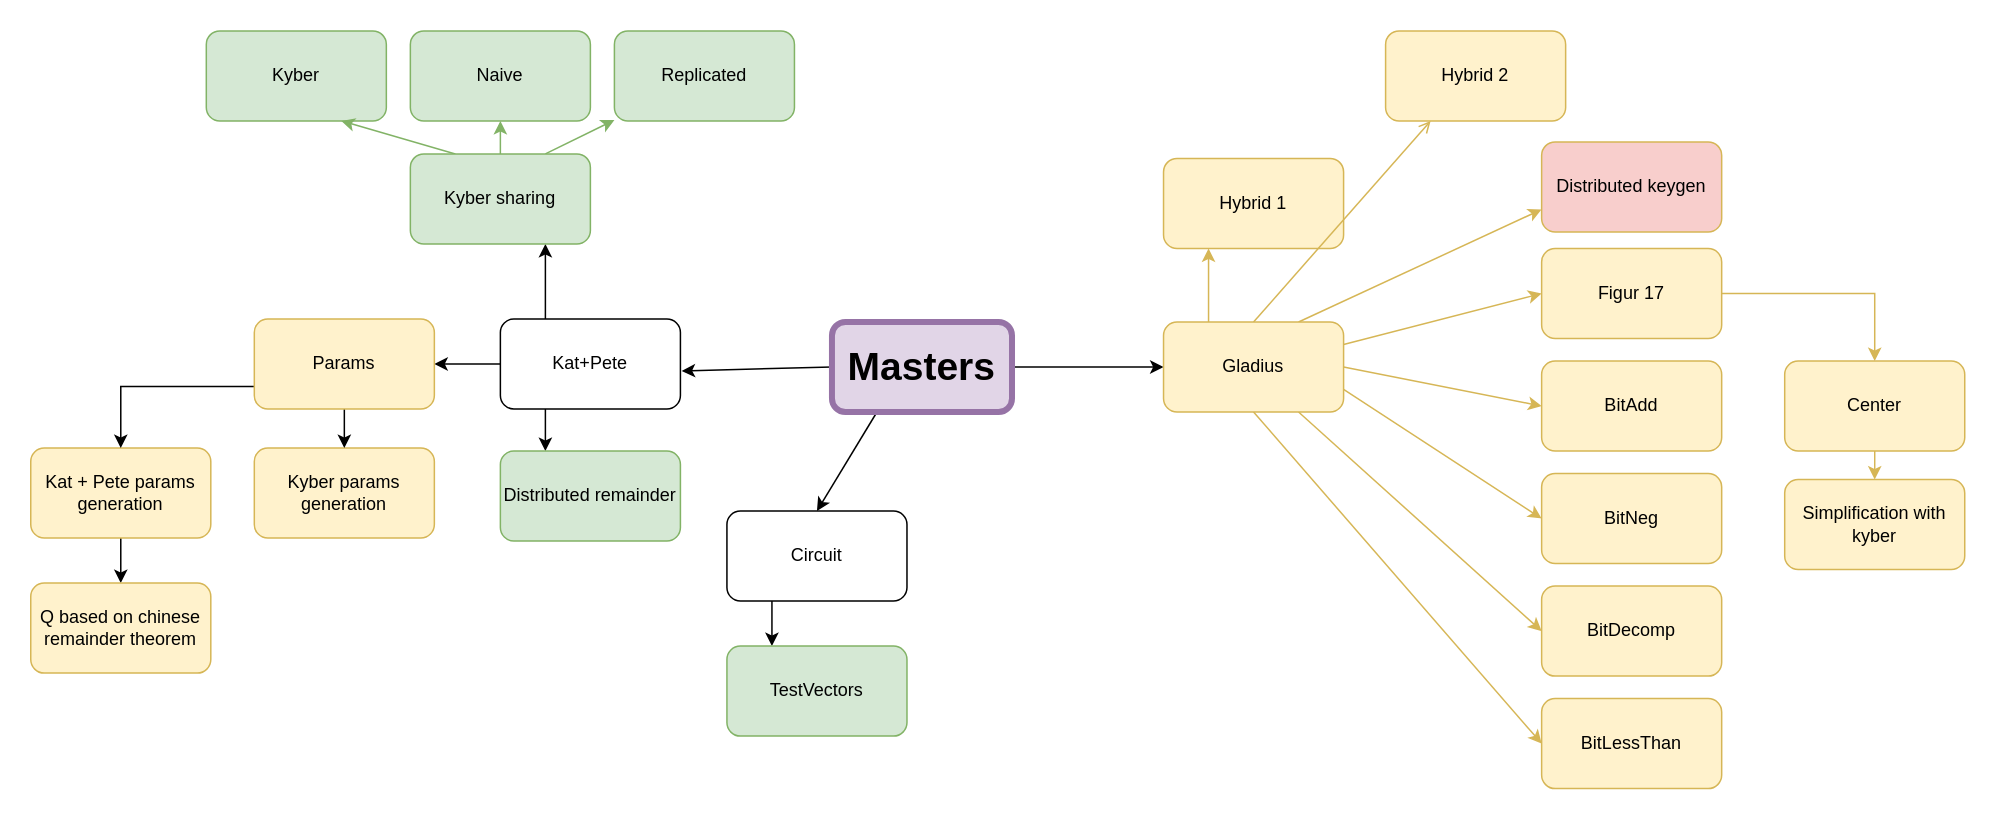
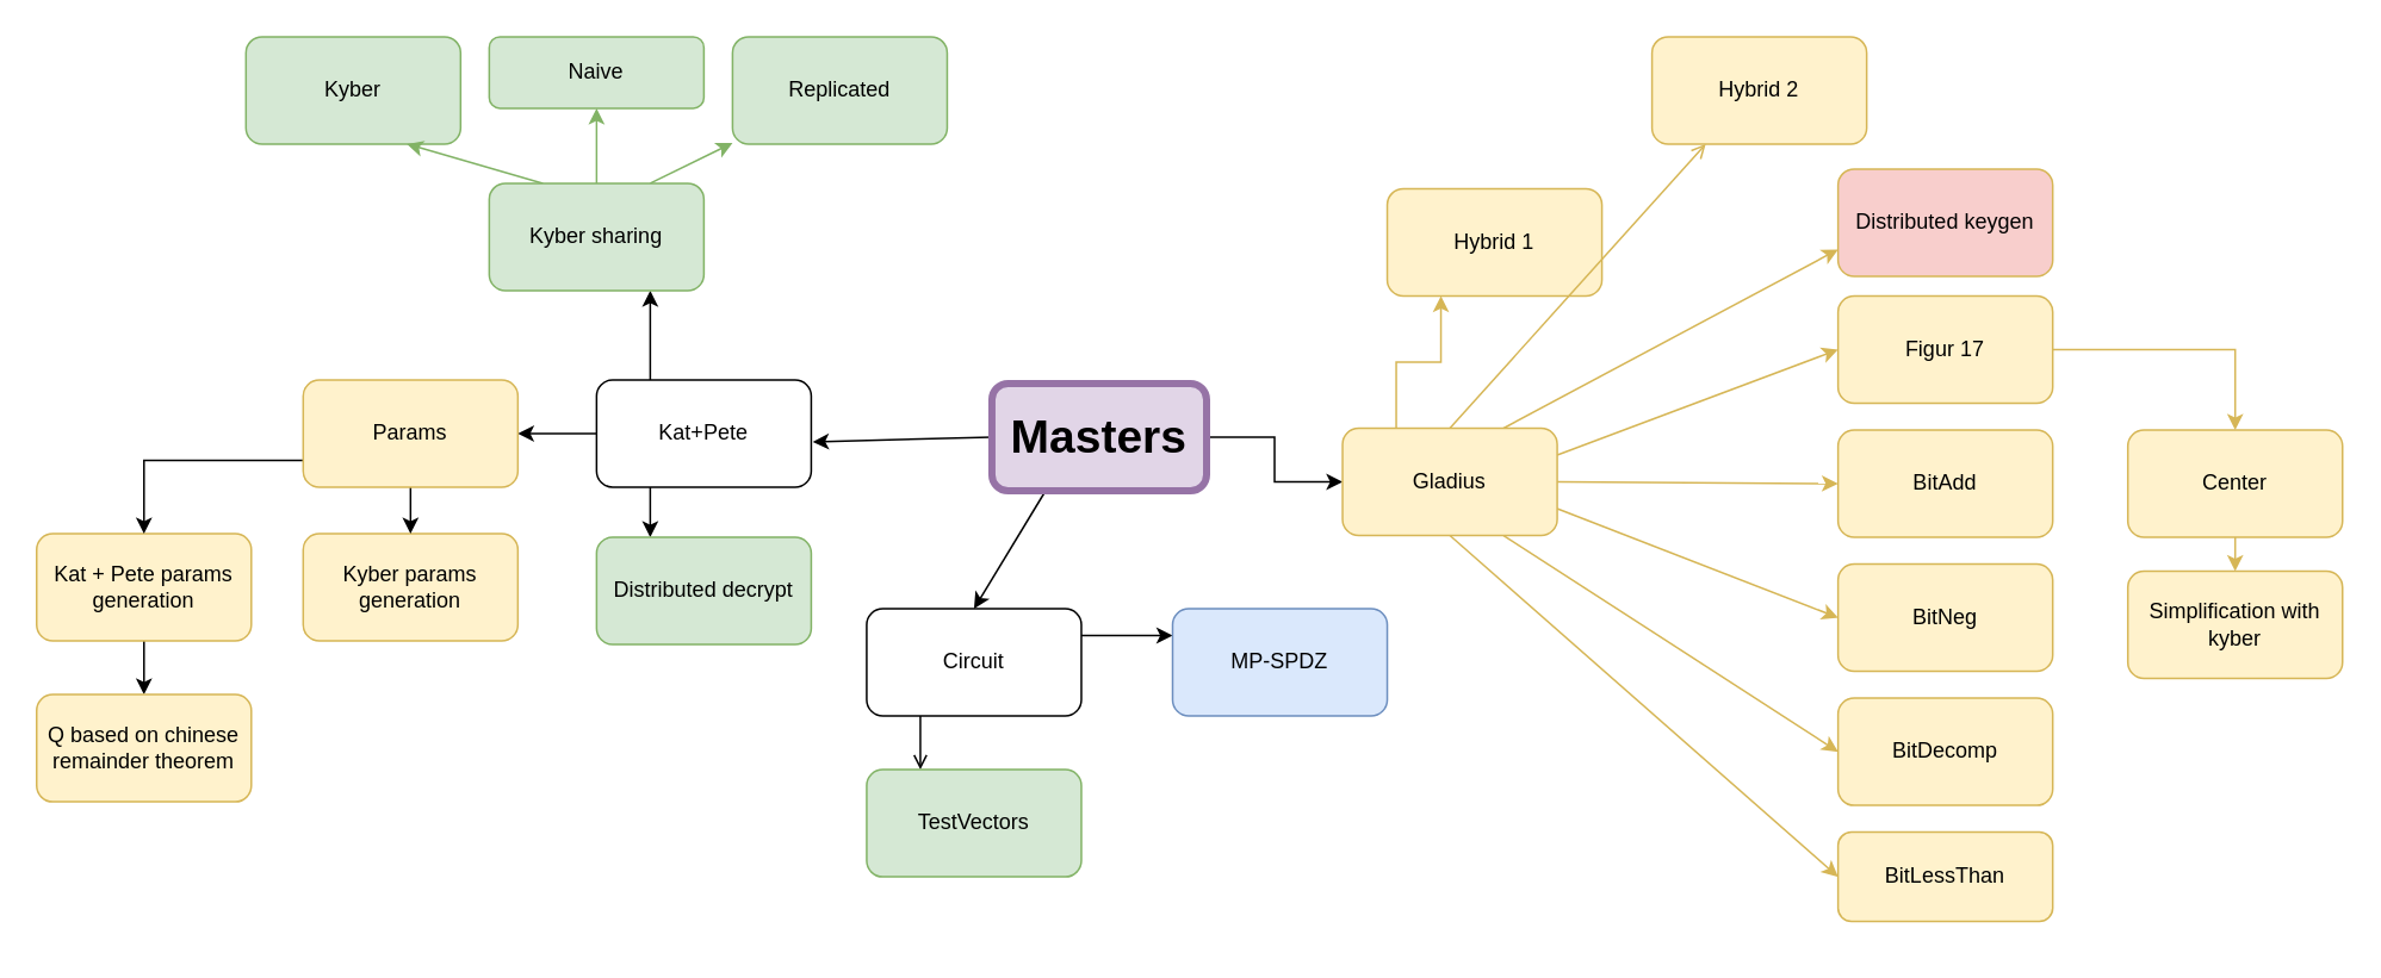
  <mxCell id="0" />
  <mxCell id="1" parent="0" />
  <mxCell id="2" style="rounded=0;orthogonalLoop=1;jettySize=auto;html=1;exitX=0;exitY=0.5;exitDx=0;exitDy=0;entryX=1.007;entryY=0.578;entryDx=0;entryDy=0;entryPerimeter=0;labelBackgroundColor=none;fontColor=default;" parent="1" source="5" target="9" edge="1"><mxGeometry relative="1" as="geometry" /></mxCell>
  <mxCell id="3" style="edgeStyle=orthogonalEdgeStyle;rounded=0;orthogonalLoop=1;jettySize=auto;html=1;exitX=1;exitY=0.5;exitDx=0;exitDy=0;entryX=0;entryY=0.5;entryDx=0;entryDy=0;labelBackgroundColor=none;fontColor=default;" parent="1" source="5" target="26" edge="1"><mxGeometry relative="1" as="geometry" /></mxCell>
  <mxCell id="4" style="edgeStyle=none;rounded=0;orthogonalLoop=1;jettySize=auto;html=1;exitX=0.25;exitY=1;exitDx=0;exitDy=0;entryX=0.5;entryY=0;entryDx=0;entryDy=0;strokeColor=default;" parent="1" source="5" target="47" edge="1"><mxGeometry relative="1" as="geometry" /></mxCell>
  <mxCell id="5" value="Masters" style="rounded=1;whiteSpace=wrap;html=1;strokeWidth=4;labelBackgroundColor=none;fillColor=#e1d5e7;strokeColor=#9673a6;fontSize=26;fontStyle=1" parent="1" vertex="1"><mxGeometry x="554" y="214" width="120" height="60" as="geometry" /></mxCell>
  <mxCell id="6" style="edgeStyle=orthogonalEdgeStyle;rounded=0;orthogonalLoop=1;jettySize=auto;html=1;exitX=0.25;exitY=0;exitDx=0;exitDy=0;entryX=0.75;entryY=1;entryDx=0;entryDy=0;labelBackgroundColor=none;fontColor=default;" parent="1" source="9" target="40" edge="1"><mxGeometry relative="1" as="geometry" /></mxCell>
  <mxCell id="7" style="edgeStyle=orthogonalEdgeStyle;rounded=0;orthogonalLoop=1;jettySize=auto;html=1;exitX=0.25;exitY=1;exitDx=0;exitDy=0;entryX=0.25;entryY=0;entryDx=0;entryDy=0;labelBackgroundColor=none;fontColor=default;" parent="1" source="9" target="33" edge="1"><mxGeometry relative="1" as="geometry" /></mxCell>
  <mxCell id="8" style="edgeStyle=orthogonalEdgeStyle;rounded=0;orthogonalLoop=1;jettySize=auto;html=1;exitX=0;exitY=0.5;exitDx=0;exitDy=0;entryX=1;entryY=0.5;entryDx=0;entryDy=0;labelBackgroundColor=none;fontColor=default;" parent="1" source="9" target="32" edge="1"><mxGeometry relative="1" as="geometry" /></mxCell>
  <mxCell id="9" value="&lt;div&gt;Kat+Pete&lt;/div&gt;" style="rounded=1;whiteSpace=wrap;html=1;labelBackgroundColor=none;" parent="1" vertex="1"><mxGeometry x="333" y="212" width="120" height="60" as="geometry" /></mxCell>
  <mxCell id="10" value="BitDecomp" style="rounded=1;whiteSpace=wrap;html=1;labelBackgroundColor=none;fillColor=#fff2cc;strokeColor=#d6b656;" parent="1" vertex="1"><mxGeometry x="1027" y="390" width="120" height="60" as="geometry" /></mxCell>
  <mxCell id="11" value="BitNeg" style="rounded=1;whiteSpace=wrap;html=1;labelBackgroundColor=none;fillColor=#fff2cc;strokeColor=#d6b656;" parent="1" vertex="1"><mxGeometry x="1027" y="315" width="120" height="60" as="geometry" /></mxCell>
  <mxCell id="12" value="BitAdd" style="rounded=1;whiteSpace=wrap;html=1;labelBackgroundColor=none;fillColor=#fff2cc;strokeColor=#d6b656;" parent="1" vertex="1"><mxGeometry x="1027" y="240" width="120" height="60" as="geometry" /></mxCell>
  <mxCell id="13" style="edgeStyle=orthogonalEdgeStyle;rounded=0;orthogonalLoop=1;jettySize=auto;html=1;exitX=1;exitY=0.5;exitDx=0;exitDy=0;entryX=0.5;entryY=0;entryDx=0;entryDy=0;labelBackgroundColor=none;fontColor=default;fillColor=#fff2cc;strokeColor=#d6b656;" parent="1" source="14" target="43" edge="1"><mxGeometry relative="1" as="geometry" /></mxCell>
  <mxCell id="14" value="Figur 17" style="rounded=1;whiteSpace=wrap;html=1;labelBackgroundColor=none;fillColor=#fff2cc;strokeColor=#d6b656;" parent="1" vertex="1"><mxGeometry x="1027" y="165" width="120" height="60" as="geometry" /></mxCell>
  <mxCell id="15" value="Distributed keygen" style="rounded=1;whiteSpace=wrap;html=1;labelBackgroundColor=none;fillColor=#f8cecc;strokeColor=#d6b656;" parent="1" vertex="1"><mxGeometry x="1027" y="94" width="120" height="60" as="geometry" /></mxCell>
  <mxCell id="16" value="Hybrid 2" style="rounded=1;whiteSpace=wrap;html=1;labelBackgroundColor=none;fillColor=#fff2cc;strokeColor=#d6b656;" parent="1" vertex="1"><mxGeometry x="923" y="20" width="120" height="60" as="geometry" /></mxCell>
  <mxCell id="17" value="Hybrid 1" style="rounded=1;whiteSpace=wrap;html=1;labelBackgroundColor=none;fillColor=#fff2cc;strokeColor=#d6b656;" parent="1" vertex="1"><mxGeometry x="775" y="105" width="120" height="60" as="geometry" /></mxCell>
  <mxCell id="18" style="edgeStyle=orthogonalEdgeStyle;rounded=0;orthogonalLoop=1;jettySize=auto;html=1;exitX=0.25;exitY=0;exitDx=0;exitDy=0;entryX=0.25;entryY=1;entryDx=0;entryDy=0;labelBackgroundColor=none;fontColor=default;fillColor=#fff2cc;strokeColor=#d6b656;" parent="1" source="26" target="17" edge="1"><mxGeometry relative="1" as="geometry" /></mxCell>
  <mxCell id="19" style="rounded=0;orthogonalLoop=1;jettySize=auto;html=1;exitX=0.5;exitY=0;exitDx=0;exitDy=0;entryX=0.25;entryY=1;entryDx=0;entryDy=0;labelBackgroundColor=none;fontColor=default;fillColor=#fff2cc;strokeColor=#d6b656;endArrow=open;" parent="1" source="26" target="16" edge="1"><mxGeometry relative="1" as="geometry" /></mxCell>
  <mxCell id="20" style="rounded=0;orthogonalLoop=1;jettySize=auto;html=1;exitX=0.75;exitY=0;exitDx=0;exitDy=0;entryX=0;entryY=0.75;entryDx=0;entryDy=0;labelBackgroundColor=none;fontColor=default;strokeColor=#d6b656;fillColor=#fff2cc;" parent="1" source="26" target="15" edge="1"><mxGeometry relative="1" as="geometry" /></mxCell>
  <mxCell id="21" style="rounded=0;orthogonalLoop=1;jettySize=auto;html=1;exitX=1;exitY=0.25;exitDx=0;exitDy=0;entryX=0;entryY=0.5;entryDx=0;entryDy=0;labelBackgroundColor=none;fontColor=default;fillColor=#fff2cc;strokeColor=#d6b656;" parent="1" source="26" target="14" edge="1"><mxGeometry relative="1" as="geometry" /></mxCell>
  <mxCell id="22" style="rounded=0;orthogonalLoop=1;jettySize=auto;html=1;exitX=1;exitY=0.5;exitDx=0;exitDy=0;entryX=0;entryY=0.5;entryDx=0;entryDy=0;labelBackgroundColor=none;fontColor=default;fillColor=#fff2cc;strokeColor=#d6b656;" parent="1" source="26" target="12" edge="1"><mxGeometry relative="1" as="geometry" /></mxCell>
  <mxCell id="23" style="rounded=0;orthogonalLoop=1;jettySize=auto;html=1;exitX=1;exitY=0.75;exitDx=0;exitDy=0;entryX=0;entryY=0.5;entryDx=0;entryDy=0;labelBackgroundColor=none;fontColor=default;fillColor=#fff2cc;strokeColor=#d6b656;" parent="1" source="26" target="11" edge="1"><mxGeometry relative="1" as="geometry" /></mxCell>
  <mxCell id="24" style="rounded=0;orthogonalLoop=1;jettySize=auto;html=1;exitX=0.75;exitY=1;exitDx=0;exitDy=0;entryX=0;entryY=0.5;entryDx=0;entryDy=0;labelBackgroundColor=none;fontColor=default;fillColor=#fff2cc;strokeColor=#d6b656;" parent="1" source="26" target="10" edge="1"><mxGeometry relative="1" as="geometry" /></mxCell>
  <mxCell id="25" style="rounded=0;orthogonalLoop=1;jettySize=auto;html=1;exitX=0.5;exitY=1;exitDx=0;exitDy=0;entryX=0;entryY=0.5;entryDx=0;entryDy=0;labelBackgroundColor=none;fontColor=default;fillColor=#fff2cc;strokeColor=#d6b656;" parent="1" source="26" target="41" edge="1"><mxGeometry relative="1" as="geometry" /></mxCell>
- <mxCell id="26" value="&lt;div&gt;Gladius&lt;/div&gt;" style="rounded=1;whiteSpace=wrap;html=1;labelBackgroundColor=none;fillColor=#fff2cc;strokeColor=#d6b656;" parent="1" vertex="1"><mxGeometry x="775" y="214" width="120" height="60" as="geometry" /></mxCell>
+ <mxCell id="26" value="&lt;div&gt;Gladius&lt;/div&gt;" style="rounded=1;whiteSpace=wrap;html=1;labelBackgroundColor=none;fillColor=#fff2cc;strokeColor=#d6b656;" parent="1" vertex="1"><mxGeometry x="750" y="239" width="120" height="60" as="geometry" /></mxCell>
  <mxCell id="27" value="" style="edgeStyle=orthogonalEdgeStyle;rounded=0;orthogonalLoop=1;jettySize=auto;html=1;" edge="1" parent="1" source="28" target="50"><mxGeometry relative="1" as="geometry" /></mxCell>
  <mxCell id="28" value="Kat + Pete params generation" style="rounded=1;whiteSpace=wrap;html=1;labelBackgroundColor=none;fillColor=#fff2cc;strokeColor=#d6b656;" parent="1" vertex="1"><mxGeometry x="20" y="298" width="120" height="60" as="geometry" /></mxCell>
  <mxCell id="29" value="Kyber params generation" style="rounded=1;whiteSpace=wrap;html=1;labelBackgroundColor=none;fillColor=#fff2cc;strokeColor=#d6b656;" parent="1" vertex="1"><mxGeometry x="169" y="298" width="120" height="60" as="geometry" /></mxCell>
  <mxCell id="30" style="edgeStyle=orthogonalEdgeStyle;rounded=0;orthogonalLoop=1;jettySize=auto;html=1;exitX=0.5;exitY=1;exitDx=0;exitDy=0;entryX=0.5;entryY=0;entryDx=0;entryDy=0;labelBackgroundColor=none;fontColor=default;" parent="1" source="32" target="29" edge="1"><mxGeometry relative="1" as="geometry" /></mxCell>
  <mxCell id="31" style="edgeStyle=orthogonalEdgeStyle;rounded=0;orthogonalLoop=1;jettySize=auto;html=1;exitX=0;exitY=0.75;exitDx=0;exitDy=0;entryX=0.5;entryY=0;entryDx=0;entryDy=0;labelBackgroundColor=none;fontColor=default;" parent="1" source="32" target="28" edge="1"><mxGeometry relative="1" as="geometry" /></mxCell>
  <mxCell id="32" value="Params" style="rounded=1;whiteSpace=wrap;html=1;labelBackgroundColor=none;fillColor=#fff2cc;strokeColor=#d6b656;" parent="1" vertex="1"><mxGeometry x="169" y="212" width="120" height="60" as="geometry" /></mxCell>
- <mxCell id="33" value="Distributed remainder" style="rounded=1;whiteSpace=wrap;html=1;labelBackgroundColor=none;fillColor=#d5e8d4;strokeColor=#82b366;" parent="1" vertex="1"><mxGeometry x="333" y="300" width="120" height="60" as="geometry" /></mxCell>
+ <mxCell id="33" value="Distributed decrypt" style="rounded=1;whiteSpace=wrap;html=1;labelBackgroundColor=none;fillColor=#d5e8d4;strokeColor=#82b366;" parent="1" vertex="1"><mxGeometry x="333" y="300" width="120" height="60" as="geometry" /></mxCell>
  <mxCell id="34" value="Replicated" style="rounded=1;whiteSpace=wrap;html=1;labelBackgroundColor=none;fillColor=#d5e8d4;strokeColor=#82b366;" parent="1" vertex="1"><mxGeometry x="409" y="20" width="120" height="60" as="geometry" /></mxCell>
- <mxCell id="35" value="Naive" style="rounded=1;whiteSpace=wrap;html=1;labelBackgroundColor=none;fillColor=#d5e8d4;strokeColor=#82b366;" parent="1" vertex="1"><mxGeometry x="273" y="20" width="120" height="60" as="geometry" /></mxCell>
+ <mxCell id="35" value="Naive" style="rounded=1;whiteSpace=wrap;html=1;labelBackgroundColor=none;fillColor=#d5e8d4;strokeColor=#82b366;" parent="1" vertex="1"><mxGeometry x="273" y="20" width="120" height="40" as="geometry" /></mxCell>
  <mxCell id="36" value="Kyber" style="rounded=1;whiteSpace=wrap;html=1;labelBackgroundColor=none;fillColor=#d5e8d4;strokeColor=#82b366;" parent="1" vertex="1"><mxGeometry x="137" y="20" width="120" height="60" as="geometry" /></mxCell>
  <mxCell id="37" style="edgeStyle=orthogonalEdgeStyle;rounded=0;orthogonalLoop=1;jettySize=auto;html=1;exitX=0.5;exitY=0;exitDx=0;exitDy=0;labelBackgroundColor=none;fontColor=default;fillColor=#d5e8d4;strokeColor=#82b366;" parent="1" source="40" target="35" edge="1"><mxGeometry relative="1" as="geometry" /></mxCell>
  <mxCell id="38" style="rounded=0;orthogonalLoop=1;jettySize=auto;html=1;exitX=0.75;exitY=0;exitDx=0;exitDy=0;labelBackgroundColor=none;fontColor=default;fillColor=#d5e8d4;strokeColor=#82b366;" parent="1" source="40" target="34" edge="1"><mxGeometry relative="1" as="geometry" /></mxCell>
  <mxCell id="39" style="rounded=0;orthogonalLoop=1;jettySize=auto;html=1;exitX=0.25;exitY=0;exitDx=0;exitDy=0;entryX=0.75;entryY=1;entryDx=0;entryDy=0;labelBackgroundColor=none;fontColor=default;fillColor=#d5e8d4;strokeColor=#82b366;" parent="1" source="40" target="36" edge="1"><mxGeometry relative="1" as="geometry" /></mxCell>
  <mxCell id="40" value="&lt;div&gt;Kyber sharing&lt;/div&gt;" style="rounded=1;whiteSpace=wrap;html=1;labelBackgroundColor=none;fillColor=#d5e8d4;strokeColor=#82b366;" parent="1" vertex="1"><mxGeometry x="273" y="102" width="120" height="60" as="geometry" /></mxCell>
- <mxCell id="41" value="BitLessThan" style="rounded=1;whiteSpace=wrap;html=1;labelBackgroundColor=none;fillColor=#fff2cc;strokeColor=#d6b656;" parent="1" vertex="1"><mxGeometry x="1027" y="465" width="120" height="60" as="geometry" /></mxCell>
+ <mxCell id="41" value="BitLessThan" style="rounded=1;whiteSpace=wrap;html=1;labelBackgroundColor=none;fillColor=#fff2cc;strokeColor=#d6b656;" parent="1" vertex="1"><mxGeometry x="1027" y="465" width="120" height="50" as="geometry" /></mxCell>
  <mxCell id="42" style="edgeStyle=orthogonalEdgeStyle;rounded=0;orthogonalLoop=1;jettySize=auto;html=1;exitX=0.5;exitY=1;exitDx=0;exitDy=0;entryX=0.5;entryY=0;entryDx=0;entryDy=0;labelBackgroundColor=none;fontColor=default;fillColor=#fff2cc;strokeColor=#d6b656;" parent="1" source="43" target="44" edge="1"><mxGeometry relative="1" as="geometry" /></mxCell>
  <mxCell id="43" value="Center" style="rounded=1;whiteSpace=wrap;html=1;labelBackgroundColor=none;fillColor=#fff2cc;strokeColor=#d6b656;" parent="1" vertex="1"><mxGeometry x="1189" y="240" width="120" height="60" as="geometry" /></mxCell>
  <mxCell id="44" value="Simplification with kyber" style="rounded=1;whiteSpace=wrap;html=1;labelBackgroundColor=none;fillColor=#fff2cc;strokeColor=#d6b656;" parent="1" vertex="1"><mxGeometry x="1189" y="319" width="120" height="60" as="geometry" /></mxCell>
- <mxCell id="45" style="edgeStyle=orthogonalEdgeStyle;rounded=0;orthogonalLoop=1;jettySize=auto;html=1;exitX=0.25;exitY=1;exitDx=0;exitDy=0;entryX=0.25;entryY=0;entryDx=0;entryDy=0;labelBackgroundColor=none;fontColor=default;" parent="1" source="47" target="48" edge="1"><mxGeometry relative="1" as="geometry" /></mxCell>
+ <mxCell id="45" style="edgeStyle=orthogonalEdgeStyle;rounded=0;orthogonalLoop=1;jettySize=auto;html=1;exitX=0.25;exitY=1;exitDx=0;exitDy=0;entryX=0.25;entryY=0;entryDx=0;entryDy=0;labelBackgroundColor=none;fontColor=default;endArrow=open;" parent="1" source="47" target="48" edge="1"><mxGeometry relative="1" as="geometry" /></mxCell>
+ <mxCell id="46" style="edgeStyle=orthogonalEdgeStyle;rounded=0;orthogonalLoop=1;jettySize=auto;html=1;exitX=1;exitY=0.25;exitDx=0;exitDy=0;entryX=0;entryY=0.25;entryDx=0;entryDy=0;labelBackgroundColor=none;fontColor=default;" parent="1" source="47" target="49" edge="1"><mxGeometry relative="1" as="geometry" /></mxCell>
  <mxCell id="47" value="Circuit" style="rounded=1;whiteSpace=wrap;html=1;strokeWidth=1;labelBackgroundColor=none;" parent="1" vertex="1"><mxGeometry x="484" y="340" width="120" height="60" as="geometry" /></mxCell>
  <mxCell id="48" value="TestVectors" style="rounded=1;whiteSpace=wrap;html=1;strokeWidth=1;labelBackgroundColor=none;fillColor=#d5e8d4;strokeColor=#82b366;" parent="1" vertex="1"><mxGeometry x="484" y="430" width="120" height="60" as="geometry" /></mxCell>
+ <mxCell id="49" value="MP-SPDZ" style="rounded=1;whiteSpace=wrap;html=1;strokeWidth=1;labelBackgroundColor=none;fillColor=#dae8fc;strokeColor=#6c8ebf;" parent="1" vertex="1"><mxGeometry x="655" y="340" width="120" height="60" as="geometry" /></mxCell>
  <mxCell id="50" value="Q based on chinese remainder theorem" style="rounded=1;whiteSpace=wrap;html=1;labelBackgroundColor=none;fillColor=#fff2cc;strokeColor=#d6b656;" vertex="1" parent="1"><mxGeometry x="20" y="388" width="120" height="60" as="geometry" /></mxCell>
